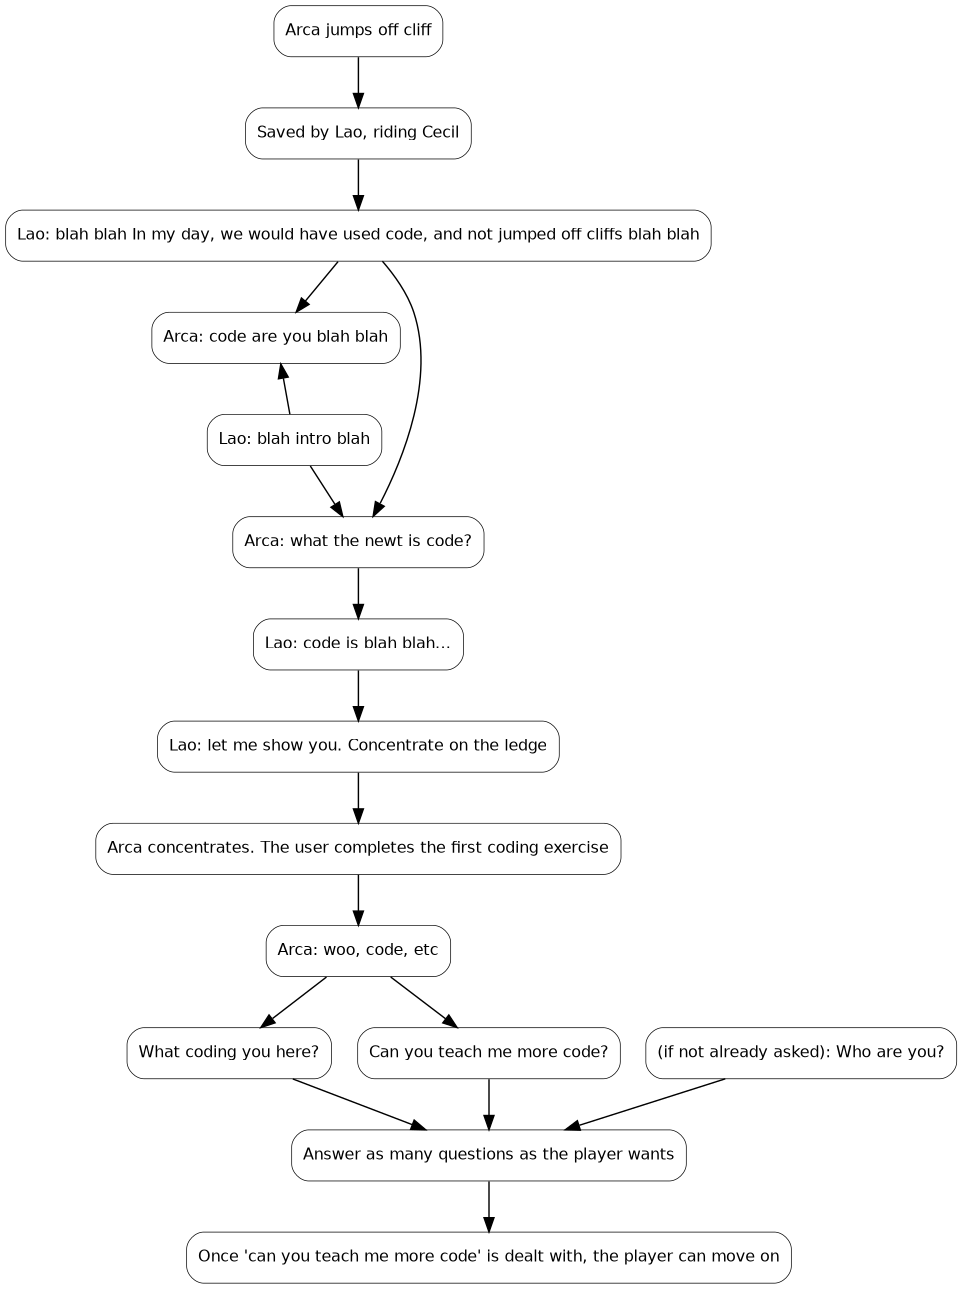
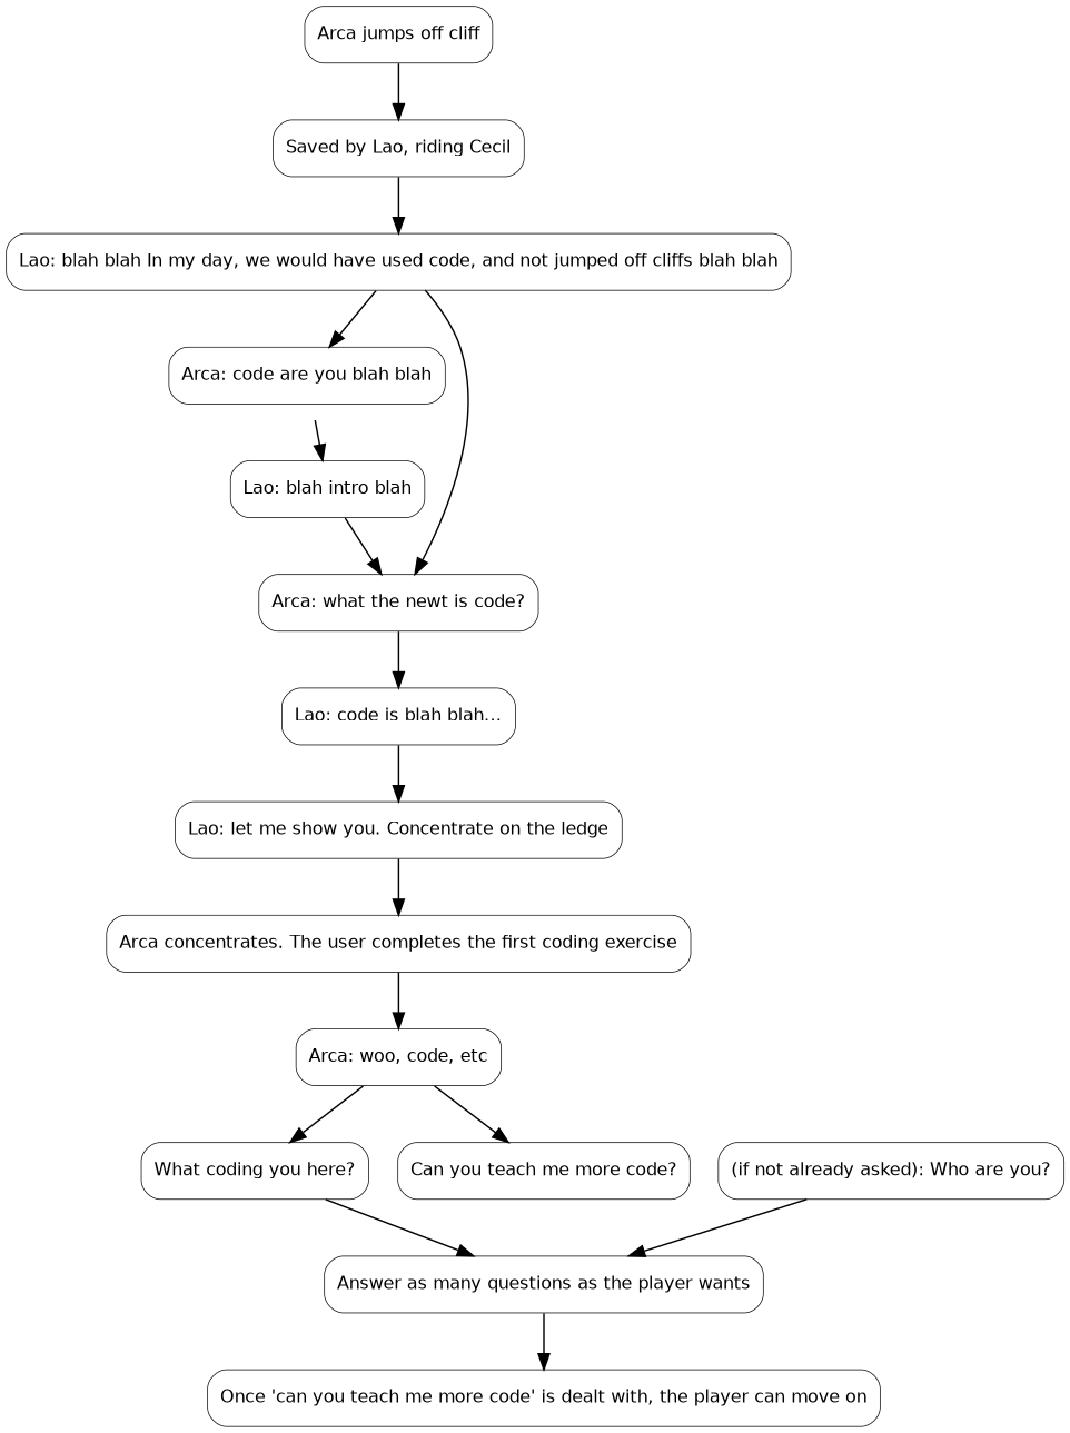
  digraph {
    concentrate=true
    fontname=Helvetica
    fontsize=14
    node [fontname=Helvetica fontsize=11 penwidth=0.5 shape=rect style=rounded]
    "Arca jumps off cliff"
    "Saved by Lao, riding Cecil"
    "Lao: blah blah In my day, we would have used code, and not jumped off cliffs blah blah"
    n4 [label="Arca: code are you blah blah"]
    "Arca: what the newt is code?"
    "Lao: blah intro blah"
    "Lao: code is blah blah..."
    "Lao: let me show you. Concentrate on the ledge"
    "Arca concentrates. The user completes the first coding exercise"
    "Arca: woo, code, etc"
    n11 [label="What coding you here?"]
    "Can you teach me more code?"
    "(if not already asked): Who are you?"
    "Answer as many questions as the player wants"
    "Once 'can you teach me more code' is dealt with, the player can move on"
    "Arca jumps off cliff" -> "Saved by Lao, riding Cecil"
    "Saved by Lao, riding Cecil" -> "Lao: blah blah In my day, we would have used code, and not jumped off cliffs blah blah"
    "Lao: blah blah In my day, we would have used code, and not jumped off cliffs blah blah" -> n4
    "Lao: blah blah In my day, we would have used code, and not jumped off cliffs blah blah" -> "Arca: what the newt is code?"
-   "Lao: blah intro blah" -> n4
+   n4 -> "Lao: blah intro blah"
    "Arca: what the newt is code?" -> "Lao: code is blah blah..."
    "Lao: blah intro blah" -> "Arca: what the newt is code?"
    "Lao: code is blah blah..." -> "Lao: let me show you. Concentrate on the ledge"
    "Lao: let me show you. Concentrate on the ledge" -> "Arca concentrates. The user completes the first coding exercise"
    "Arca concentrates. The user completes the first coding exercise" -> "Arca: woo, code, etc"
    "Arca: woo, code, etc" -> n11
    "Arca: woo, code, etc" -> "Can you teach me more code?"
    n11 -> "Answer as many questions as the player wants"
-   "Can you teach me more code?" -> "Answer as many questions as the player wants"
    "(if not already asked): Who are you?" -> "Answer as many questions as the player wants"
    "Answer as many questions as the player wants" -> "Once 'can you teach me more code' is dealt with, the player can move on"
  }
